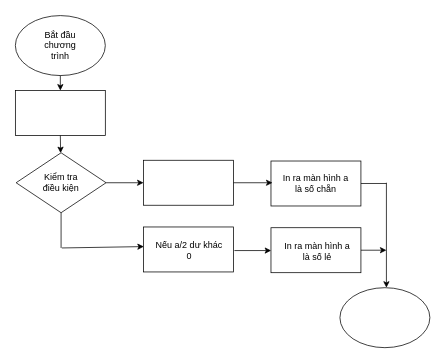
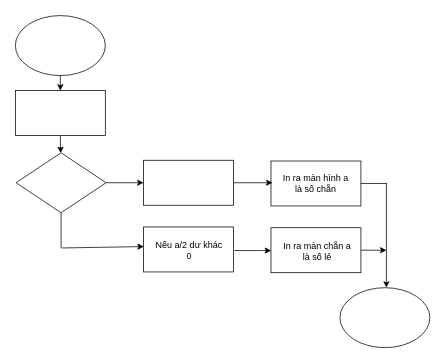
  <mxCell id="0" />
  <mxCell id="1" parent="0" />
  <mxCell id="2" value="" style="ellipse;whiteSpace=wrap;html=1;" vertex="1" parent="1"><mxGeometry x="20" y="20" width="120" height="80" as="geometry" /></mxCell>
- <mxCell id="3" value="Bắt đầu chương trình" style="text;strokeColor=none;align=center;fillColor=none;html=1;verticalAlign=middle;whiteSpace=wrap;rounded=0;" vertex="1" parent="1"><mxGeometry x="50" y="45" width="60" height="30" as="geometry" /></mxCell>
  <mxCell id="4" value="" style="endArrow=classic;html=1;rounded=0;exitX=0.5;exitY=1;exitDx=0;exitDy=0;" edge="1" parent="1" source="2" target="5"><mxGeometry width="50" height="50" relative="1" as="geometry"><mxPoint x="56" y="250" as="sourcePoint" /><mxPoint x="80" y="150" as="targetPoint" /></mxGeometry></mxCell>
  <mxCell id="5" value="" style="rounded=0;whiteSpace=wrap;html=1;" vertex="1" parent="1"><mxGeometry x="20" y="120" width="120" height="60" as="geometry" /></mxCell>
  <mxCell id="6" value="" style="endArrow=classic;html=1;rounded=0;exitX=1;exitY=0.5;exitDx=0;exitDy=0;" edge="1" parent="1" source="10" target="16"><mxGeometry width="50" height="50" relative="1" as="geometry"><mxPoint x="251" y="190" as="sourcePoint" /><mxPoint x="193" y="243" as="targetPoint" /></mxGeometry></mxCell>
  <mxCell id="7" value="" style="rounded=0;whiteSpace=wrap;html=1;" vertex="1" parent="1"><mxGeometry x="361" y="214" width="120" height="60" as="geometry" /></mxCell>
  <mxCell id="8" value="In ra màn hình a là số chẵn" style="text;strokeColor=none;align=center;fillColor=none;html=1;verticalAlign=middle;whiteSpace=wrap;rounded=0;" vertex="1" parent="1"><mxGeometry x="371" y="224" width="100" height="40" as="geometry" /></mxCell>
  <mxCell id="9" value="" style="endArrow=classic;html=1;rounded=0;exitX=0.5;exitY=1;exitDx=0;exitDy=0;" edge="1" parent="1" source="5" target="10"><mxGeometry width="50" height="50" relative="1" as="geometry"><mxPoint x="13" y="280" as="sourcePoint" /><mxPoint x="80" y="250" as="targetPoint" /></mxGeometry></mxCell>
  <mxCell id="10" value="" style="rhombus;whiteSpace=wrap;html=1;" vertex="1" parent="1"><mxGeometry x="21" y="203" width="120" height="80" as="geometry" /></mxCell>
- <mxCell id="11" value="Kiểm tra điều kiện" style="text;strokeColor=none;align=center;fillColor=none;html=1;verticalAlign=middle;whiteSpace=wrap;rounded=0;" vertex="1" parent="1"><mxGeometry x="51" y="228" width="60" height="30" as="geometry" /></mxCell>
  <mxCell id="12" value="" style="rounded=0;whiteSpace=wrap;html=1;" vertex="1" parent="1"><mxGeometry x="191" y="302" width="120" height="60" as="geometry" /></mxCell>
  <mxCell id="13" value="Nếu a/2 dư khác 0" style="text;strokeColor=none;align=center;fillColor=none;html=1;verticalAlign=middle;whiteSpace=wrap;rounded=0;" vertex="1" parent="1"><mxGeometry x="202" y="313" width="100" height="40" as="geometry" /></mxCell>
  <mxCell id="14" value="" style="endArrow=classic;html=1;rounded=0;entryX=0.003;entryY=0.436;entryDx=0;entryDy=0;entryPerimeter=0;" edge="1" parent="1" target="12"><mxGeometry width="50" height="50" relative="1" as="geometry"><mxPoint x="82" y="330" as="sourcePoint" /><mxPoint x="183" y="350" as="targetPoint" /></mxGeometry></mxCell>
  <mxCell id="15" value="" style="ellipse;whiteSpace=wrap;html=1;" vertex="1" parent="1"><mxGeometry x="453" y="383" width="120" height="80" as="geometry" /></mxCell>
  <mxCell id="16" value="" style="rounded=0;whiteSpace=wrap;html=1;" vertex="1" parent="1"><mxGeometry x="191" y="213" width="120" height="60" as="geometry" /></mxCell>
  <mxCell id="17" value="" style="endArrow=classic;html=1;rounded=0;exitX=1;exitY=0.5;exitDx=0;exitDy=0;" edge="1" parent="1" source="16"><mxGeometry width="50" height="50" relative="1" as="geometry"><mxPoint x="316" y="242" as="sourcePoint" /><mxPoint x="363" y="243" as="targetPoint" /></mxGeometry></mxCell>
  <mxCell id="18" value="" style="rounded=0;whiteSpace=wrap;html=1;" vertex="1" parent="1"><mxGeometry x="361" y="303" width="120" height="60" as="geometry" /></mxCell>
  <mxCell id="19" value="" style="endArrow=none;html=1;rounded=0;exitX=0.5;exitY=1;exitDx=0;exitDy=0;" edge="1" parent="1" source="10"><mxGeometry width="50" height="50" relative="1" as="geometry"><mxPoint x="313" y="350" as="sourcePoint" /><mxPoint x="81" y="330" as="targetPoint" /></mxGeometry></mxCell>
  <mxCell id="20" value="" style="endArrow=classic;html=1;rounded=0;exitX=1.01;exitY=0.608;exitDx=0;exitDy=0;exitPerimeter=0;entryX=0.002;entryY=0.591;entryDx=0;entryDy=0;entryPerimeter=0;" edge="1" parent="1"><mxGeometry width="50" height="50" relative="1" as="geometry"><mxPoint x="312.2" y="333.48" as="sourcePoint" /><mxPoint x="361.24" y="333.46" as="targetPoint" /></mxGeometry></mxCell>
- <mxCell id="21" value="In ra màn hình a là số lẻ" style="text;strokeColor=none;align=center;fillColor=none;html=1;verticalAlign=middle;whiteSpace=wrap;rounded=0;" vertex="1" parent="1"><mxGeometry x="373" y="320" width="100" height="30" as="geometry" /></mxCell>
+ <mxCell id="21" value="In ra màn chẵn a là số lẻ" style="text;strokeColor=none;align=center;fillColor=none;html=1;verticalAlign=middle;whiteSpace=wrap;rounded=0;" vertex="1" parent="1"><mxGeometry x="373" y="320" width="100" height="30" as="geometry" /></mxCell>
  <mxCell id="22" value="" style="endArrow=none;html=1;rounded=0;exitX=1;exitY=0.5;exitDx=0;exitDy=0;" edge="1" parent="1" source="7"><mxGeometry width="50" height="50" relative="1" as="geometry"><mxPoint x="315" y="313" as="sourcePoint" /><mxPoint x="515" y="244" as="targetPoint" /></mxGeometry></mxCell>
  <mxCell id="23" value="" style="endArrow=classic;html=1;rounded=0;" edge="1" parent="1"><mxGeometry width="50" height="50" relative="1" as="geometry"><mxPoint x="515" y="243" as="sourcePoint" /><mxPoint x="515" y="383" as="targetPoint" /></mxGeometry></mxCell>
  <mxCell id="24" value="" style="endArrow=classic;html=1;rounded=0;exitX=1;exitY=0.5;exitDx=0;exitDy=0;" edge="1" parent="1" source="18"><mxGeometry width="50" height="50" relative="1" as="geometry"><mxPoint x="405" y="283" as="sourcePoint" /><mxPoint x="515" y="333" as="targetPoint" /></mxGeometry></mxCell>
